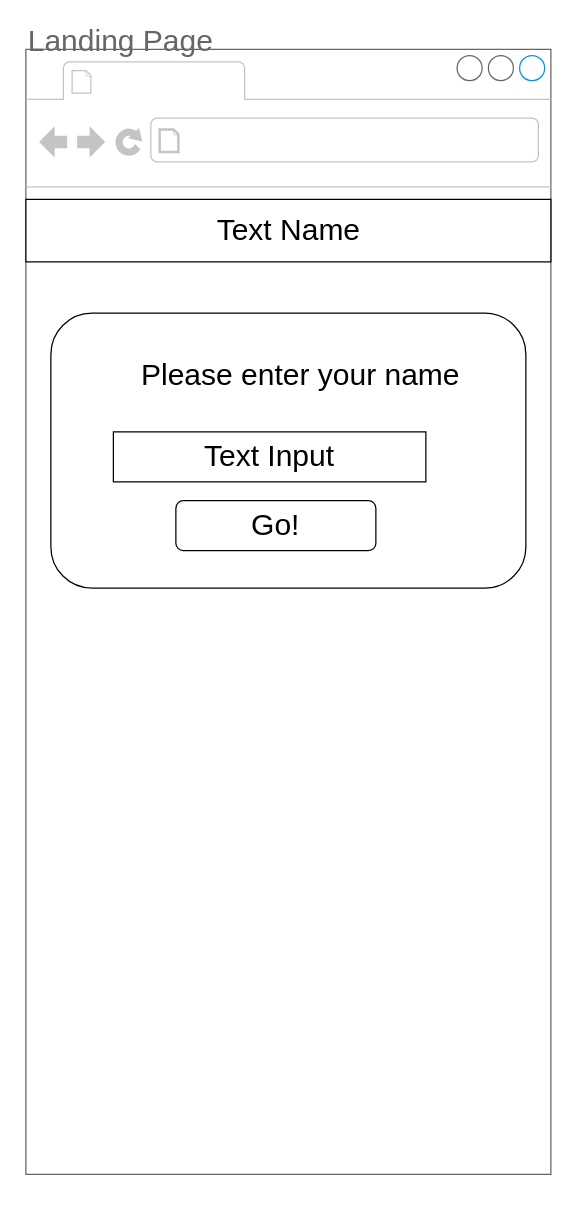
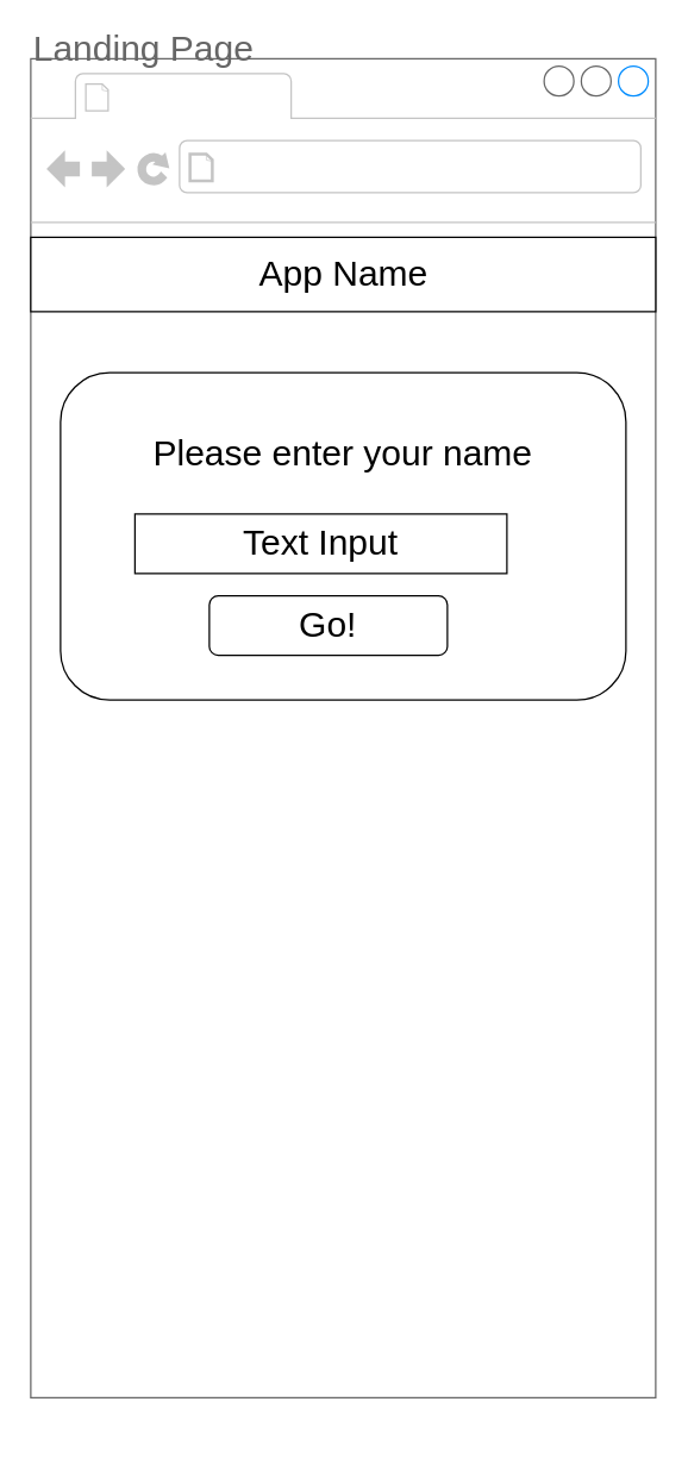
  <mxCell id="0" />
  <mxCell id="1" parent="0" />
  <mxCell id="2" value="" style="group" vertex="1" connectable="0" parent="1"><mxGeometry x="20" y="20" width="420" height="938" as="geometry" /></mxCell>
  <mxCell id="3" value="" style="strokeWidth=1;shadow=0;dashed=0;align=center;html=1;shape=mxgraph.mockup.containers.browserWindow;rSize=0;strokeColor=#666666;mainText=,;recursiveResize=0;rounded=0;labelBackgroundColor=none;fontFamily=Verdana;fontSize=12;container=0;" vertex="1" parent="2"><mxGeometry y="19" width="420" height="900" as="geometry" /></mxCell>
  <mxCell id="4" value="&lt;font style=&quot;font-size: 24px&quot;&gt;Landing Page&lt;/font&gt;" style="strokeWidth=1;shadow=0;dashed=0;align=center;html=1;shape=mxgraph.mockup.containers.anchor;fontSize=17;fontColor=#666666;align=left;" vertex="1" parent="2"><mxGeometry width="110" height="26" as="geometry" /></mxCell>
  <mxCell id="5" value="" style="rounded=0;whiteSpace=wrap;html=1;fontSize=24;" vertex="1" parent="2"><mxGeometry y="139" width="420" height="50" as="geometry" /></mxCell>
- <mxCell id="6" value="Text Name" style="text;html=1;strokeColor=none;fillColor=none;align=center;verticalAlign=middle;whiteSpace=wrap;rounded=0;fontSize=24;" vertex="1" parent="2"><mxGeometry x="127.5" y="149" width="165" height="30" as="geometry" /></mxCell>
+ <mxCell id="6" value="App Name" style="text;html=1;strokeColor=none;fillColor=none;align=center;verticalAlign=middle;whiteSpace=wrap;rounded=0;fontSize=24;" vertex="1" parent="2"><mxGeometry x="127.5" y="149" width="165" height="30" as="geometry" /></mxCell>
  <mxCell id="7" value="" style="rounded=1;whiteSpace=wrap;html=1;fontSize=24;" vertex="1" parent="2"><mxGeometry x="20" y="230" width="380" height="220" as="geometry" /></mxCell>
- <mxCell id="8" value="Please enter your name" style="text;html=1;strokeColor=none;fillColor=none;align=center;verticalAlign=middle;whiteSpace=wrap;rounded=0;fontSize=24;" vertex="1" parent="2"><mxGeometry x="60" y="255" width="320" height="50" as="geometry" /></mxCell>
+ <mxCell id="8" value="Please enter your name" style="text;html=1;strokeColor=none;fillColor=none;align=center;verticalAlign=middle;whiteSpace=wrap;rounded=0;fontSize=24;" vertex="1" parent="2"><mxGeometry x="50" y="260" width="320" height="50" as="geometry" /></mxCell>
  <mxCell id="9" value="Text Input" style="rounded=0;whiteSpace=wrap;html=1;fontSize=24;" vertex="1" parent="2"><mxGeometry x="70" y="325" width="250" height="40" as="geometry" /></mxCell>
  <mxCell id="10" value="Go!" style="rounded=1;whiteSpace=wrap;html=1;fontSize=24;" vertex="1" parent="2"><mxGeometry x="120" y="380" width="160" height="40" as="geometry" /></mxCell>
